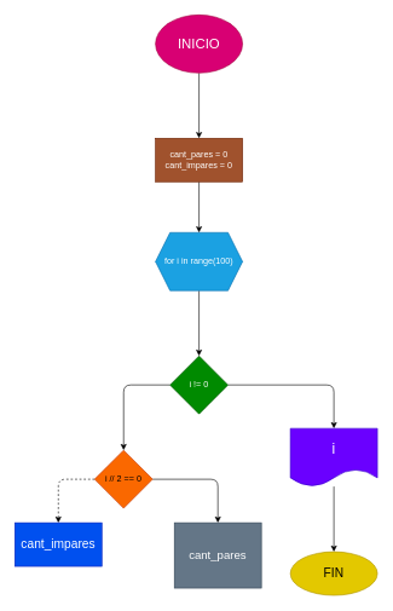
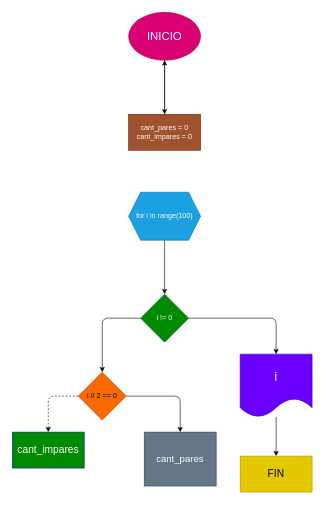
  <mxCell id="0" />
  <mxCell id="1" parent="0" />
  <mxCell id="2" value="" style="edgeStyle=none;html=1;" parent="1" source="3" edge="1"><mxGeometry relative="1" as="geometry"><mxPoint x="274" y="190" as="targetPoint" /></mxGeometry></mxCell>
  <mxCell id="3" value="&lt;font style=&quot;font-size: 19px&quot;&gt;INICIO&lt;/font&gt;" style="ellipse;whiteSpace=wrap;html=1;fillColor=#d80073;fontColor=#ffffff;strokeColor=#A50040;" parent="1" vertex="1"><mxGeometry x="214" y="20" width="120" height="80" as="geometry" /></mxCell>
  <mxCell id="4" value="" style="edgeStyle=none;html=1;" edge="1" parent="1" source="5" target="10"><mxGeometry relative="1" as="geometry" /></mxCell>
  <mxCell id="5" value="for i in range(100)" style="shape=hexagon;perimeter=hexagonPerimeter2;whiteSpace=wrap;html=1;fixedSize=1;fillColor=#1ba1e2;fontColor=#ffffff;strokeColor=#006EAF;" parent="1" vertex="1"><mxGeometry x="214" y="320" width="120" height="80" as="geometry" /></mxCell>
- <mxCell id="6" value="" style="edgeStyle=none;html=1;" edge="1" parent="1" source="7" target="5"><mxGeometry relative="1" as="geometry" /></mxCell>
+ <mxCell id="6" value="" style="edgeStyle=none;html=1;" edge="1" parent="1" source="7" target="3"><mxGeometry relative="1" as="geometry" /></mxCell>
  <mxCell id="7" value="cant_pares = 0&lt;br&gt;cant_impares = 0" style="whiteSpace=wrap;html=1;fillColor=#a0522d;fontColor=#ffffff;strokeColor=#6D1F00;" parent="1" vertex="1"><mxGeometry x="214" y="190" width="120" height="60" as="geometry" /></mxCell>
  <mxCell id="8" value="" style="edgeStyle=none;html=1;" parent="1" source="10" target="12" edge="1"><mxGeometry relative="1" as="geometry"><Array as="points"><mxPoint x="460" y="530" /></Array></mxGeometry></mxCell>
  <mxCell id="9" value="" style="edgeStyle=none;html=1;" parent="1" source="10" target="15" edge="1"><mxGeometry relative="1" as="geometry"><Array as="points"><mxPoint x="170" y="530" /></Array></mxGeometry></mxCell>
  <mxCell id="10" value="i != 0" style="rhombus;whiteSpace=wrap;html=1;fillColor=#008a00;fontColor=#ffffff;strokeColor=#005700;" parent="1" vertex="1"><mxGeometry x="234" y="490" width="80" height="80" as="geometry" /></mxCell>
  <mxCell id="11" value="" style="edgeStyle=none;html=1;" parent="1" source="12" target="18" edge="1"><mxGeometry relative="1" as="geometry" /></mxCell>
- <mxCell id="12" value="&lt;font style=&quot;font-size: 20px&quot;&gt;i&lt;/font&gt;" style="shape=document;whiteSpace=wrap;html=1;boundedLbl=1;fillColor=#6a00ff;fontColor=#ffffff;strokeColor=#3700CC;" parent="1" vertex="1"><mxGeometry x="400" y="590" width="120" height="80" as="geometry" /></mxCell>
+ <mxCell id="12" value="&lt;font style=&quot;font-size: 20px&quot;&gt;i&lt;/font&gt;" style="shape=document;whiteSpace=wrap;html=1;boundedLbl=1;fillColor=#6a00ff;fontColor=#ffffff;strokeColor=#3700CC;" parent="1" vertex="1"><mxGeometry x="400" y="590" width="120" height="105" as="geometry" /></mxCell>
  <mxCell id="13" value="" style="edgeStyle=none;html=1;" parent="1" source="15" target="16" edge="1"><mxGeometry relative="1" as="geometry"><Array as="points"><mxPoint x="300" y="660" /></Array></mxGeometry></mxCell>
  <mxCell id="14" value="" style="edgeStyle=none;html=1;dashed=1;" parent="1" source="15" target="17" edge="1"><mxGeometry relative="1" as="geometry"><Array as="points"><mxPoint x="80" y="660" /></Array></mxGeometry></mxCell>
  <mxCell id="15" value="i // 2 == 0" style="rhombus;whiteSpace=wrap;html=1;fillColor=#fa6800;fontColor=#000000;strokeColor=#C73500;" parent="1" vertex="1"><mxGeometry x="130" y="620" width="80" height="80" as="geometry" /></mxCell>
  <mxCell id="16" value="&lt;font style=&quot;font-size: 16px&quot;&gt;cant_pares&lt;/font&gt;" style="whiteSpace=wrap;html=1;fillColor=#647687;fontColor=#ffffff;strokeColor=#314354;" parent="1" vertex="1"><mxGeometry x="240" y="720" width="120" height="90" as="geometry" /></mxCell>
- <mxCell id="17" value="&lt;font style=&quot;font-size: 17px&quot;&gt;cant_impares&lt;/font&gt;" style="whiteSpace=wrap;html=1;fillColor=#0050ef;fontColor=#ffffff;strokeColor=#001DBC;" parent="1" vertex="1"><mxGeometry x="20" y="720" width="120" height="60" as="geometry" /></mxCell>
- <mxCell id="18" value="&lt;font style=&quot;font-size: 17px&quot;&gt;FIN&lt;/font&gt;" style="ellipse;whiteSpace=wrap;html=1;fillColor=#e3c800;fontColor=#000000;strokeColor=#B09500;" parent="1" vertex="1"><mxGeometry x="400" y="760" width="120" height="60" as="geometry" /></mxCell>
+ <mxCell id="17" value="&lt;font style=&quot;font-size: 17px&quot;&gt;cant_impares&lt;/font&gt;" style="whiteSpace=wrap;html=1;fillColor=#008a00;fontColor=#ffffff;strokeColor=#001DBC;" parent="1" vertex="1"><mxGeometry x="20" y="720" width="120" height="60" as="geometry" /></mxCell>
+ <mxCell id="18" value="&lt;font style=&quot;font-size: 17px&quot;&gt;FIN&lt;/font&gt;" style="whiteSpace=wrap;html=1;fillColor=#e3c800;fontColor=#000000;strokeColor=#B09500;rounded=0;" parent="1" vertex="1"><mxGeometry x="400" y="760" width="120" height="60" as="geometry" /></mxCell>
